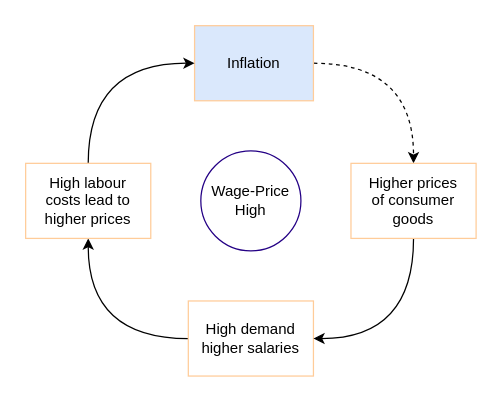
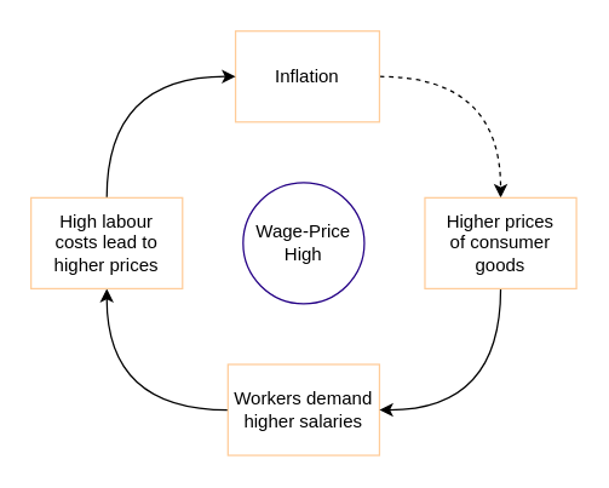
  <mxCell id="0" />
  <mxCell id="1" parent="0" />
  <mxCell id="2" value="Wage-Price&lt;br&gt;High" style="ellipse;whiteSpace=wrap;html=1;labelBorderColor=none;labelBackgroundColor=none;strokeColor=#240085;" parent="1" vertex="1"><mxGeometry x="160" y="120" width="80" height="80" as="geometry" /></mxCell>
  <mxCell id="3" style="edgeStyle=orthogonalEdgeStyle;html=1;exitX=1;exitY=0.5;exitDx=0;exitDy=0;entryX=0.5;entryY=0;entryDx=0;entryDy=0;curved=1;dashed=1;" parent="1" source="4" target="8" edge="1"><mxGeometry relative="1" as="geometry" /></mxCell>
- <mxCell id="4" value="Inflation" style="whiteSpace=wrap;html=1;strokeColor=#FFCC99;fillColor=#dae8fc;" parent="1" vertex="1"><mxGeometry x="155" y="20" width="95" height="60" as="geometry" /></mxCell>
+ <mxCell id="4" value="Inflation" style="whiteSpace=wrap;html=1;strokeColor=#FFCC99;" parent="1" vertex="1"><mxGeometry x="155" y="20" width="95" height="60" as="geometry" /></mxCell>
  <mxCell id="5" style="edgeStyle=orthogonalEdgeStyle;curved=1;html=1;exitX=0;exitY=0.5;exitDx=0;exitDy=0;entryX=0.5;entryY=1;entryDx=0;entryDy=0;" parent="1" source="6" target="10" edge="1"><mxGeometry relative="1" as="geometry" /></mxCell>
- <mxCell id="6" value="High demand higher salaries" style="whiteSpace=wrap;html=1;strokeColor=#FFCC99;" parent="1" vertex="1"><mxGeometry x="150" y="240" width="100" height="60" as="geometry" /></mxCell>
+ <mxCell id="6" value="Workers demand higher salaries" style="whiteSpace=wrap;html=1;strokeColor=#FFCC99;" parent="1" vertex="1"><mxGeometry x="150" y="240" width="100" height="60" as="geometry" /></mxCell>
  <mxCell id="7" style="edgeStyle=orthogonalEdgeStyle;curved=1;html=1;exitX=0.5;exitY=1;exitDx=0;exitDy=0;entryX=1;entryY=0.5;entryDx=0;entryDy=0;" parent="1" source="8" target="6" edge="1"><mxGeometry relative="1" as="geometry" /></mxCell>
  <mxCell id="8" value="Higher prices&lt;br&gt;of consumer goods" style="whiteSpace=wrap;html=1;strokeColor=#FFCC99;" parent="1" vertex="1"><mxGeometry x="280" y="130" width="100" height="60" as="geometry" /></mxCell>
  <mxCell id="9" style="edgeStyle=orthogonalEdgeStyle;curved=1;html=1;exitX=0.5;exitY=0;exitDx=0;exitDy=0;entryX=0;entryY=0.5;entryDx=0;entryDy=0;" parent="1" source="10" target="4" edge="1"><mxGeometry relative="1" as="geometry" /></mxCell>
  <mxCell id="10" value="High labour&lt;br&gt;costs lead to higher prices" style="whiteSpace=wrap;html=1;strokeColor=#FFCC99;" parent="1" vertex="1"><mxGeometry y="130" width="100" height="60" as="geometry" x="20" /></mxCell>
